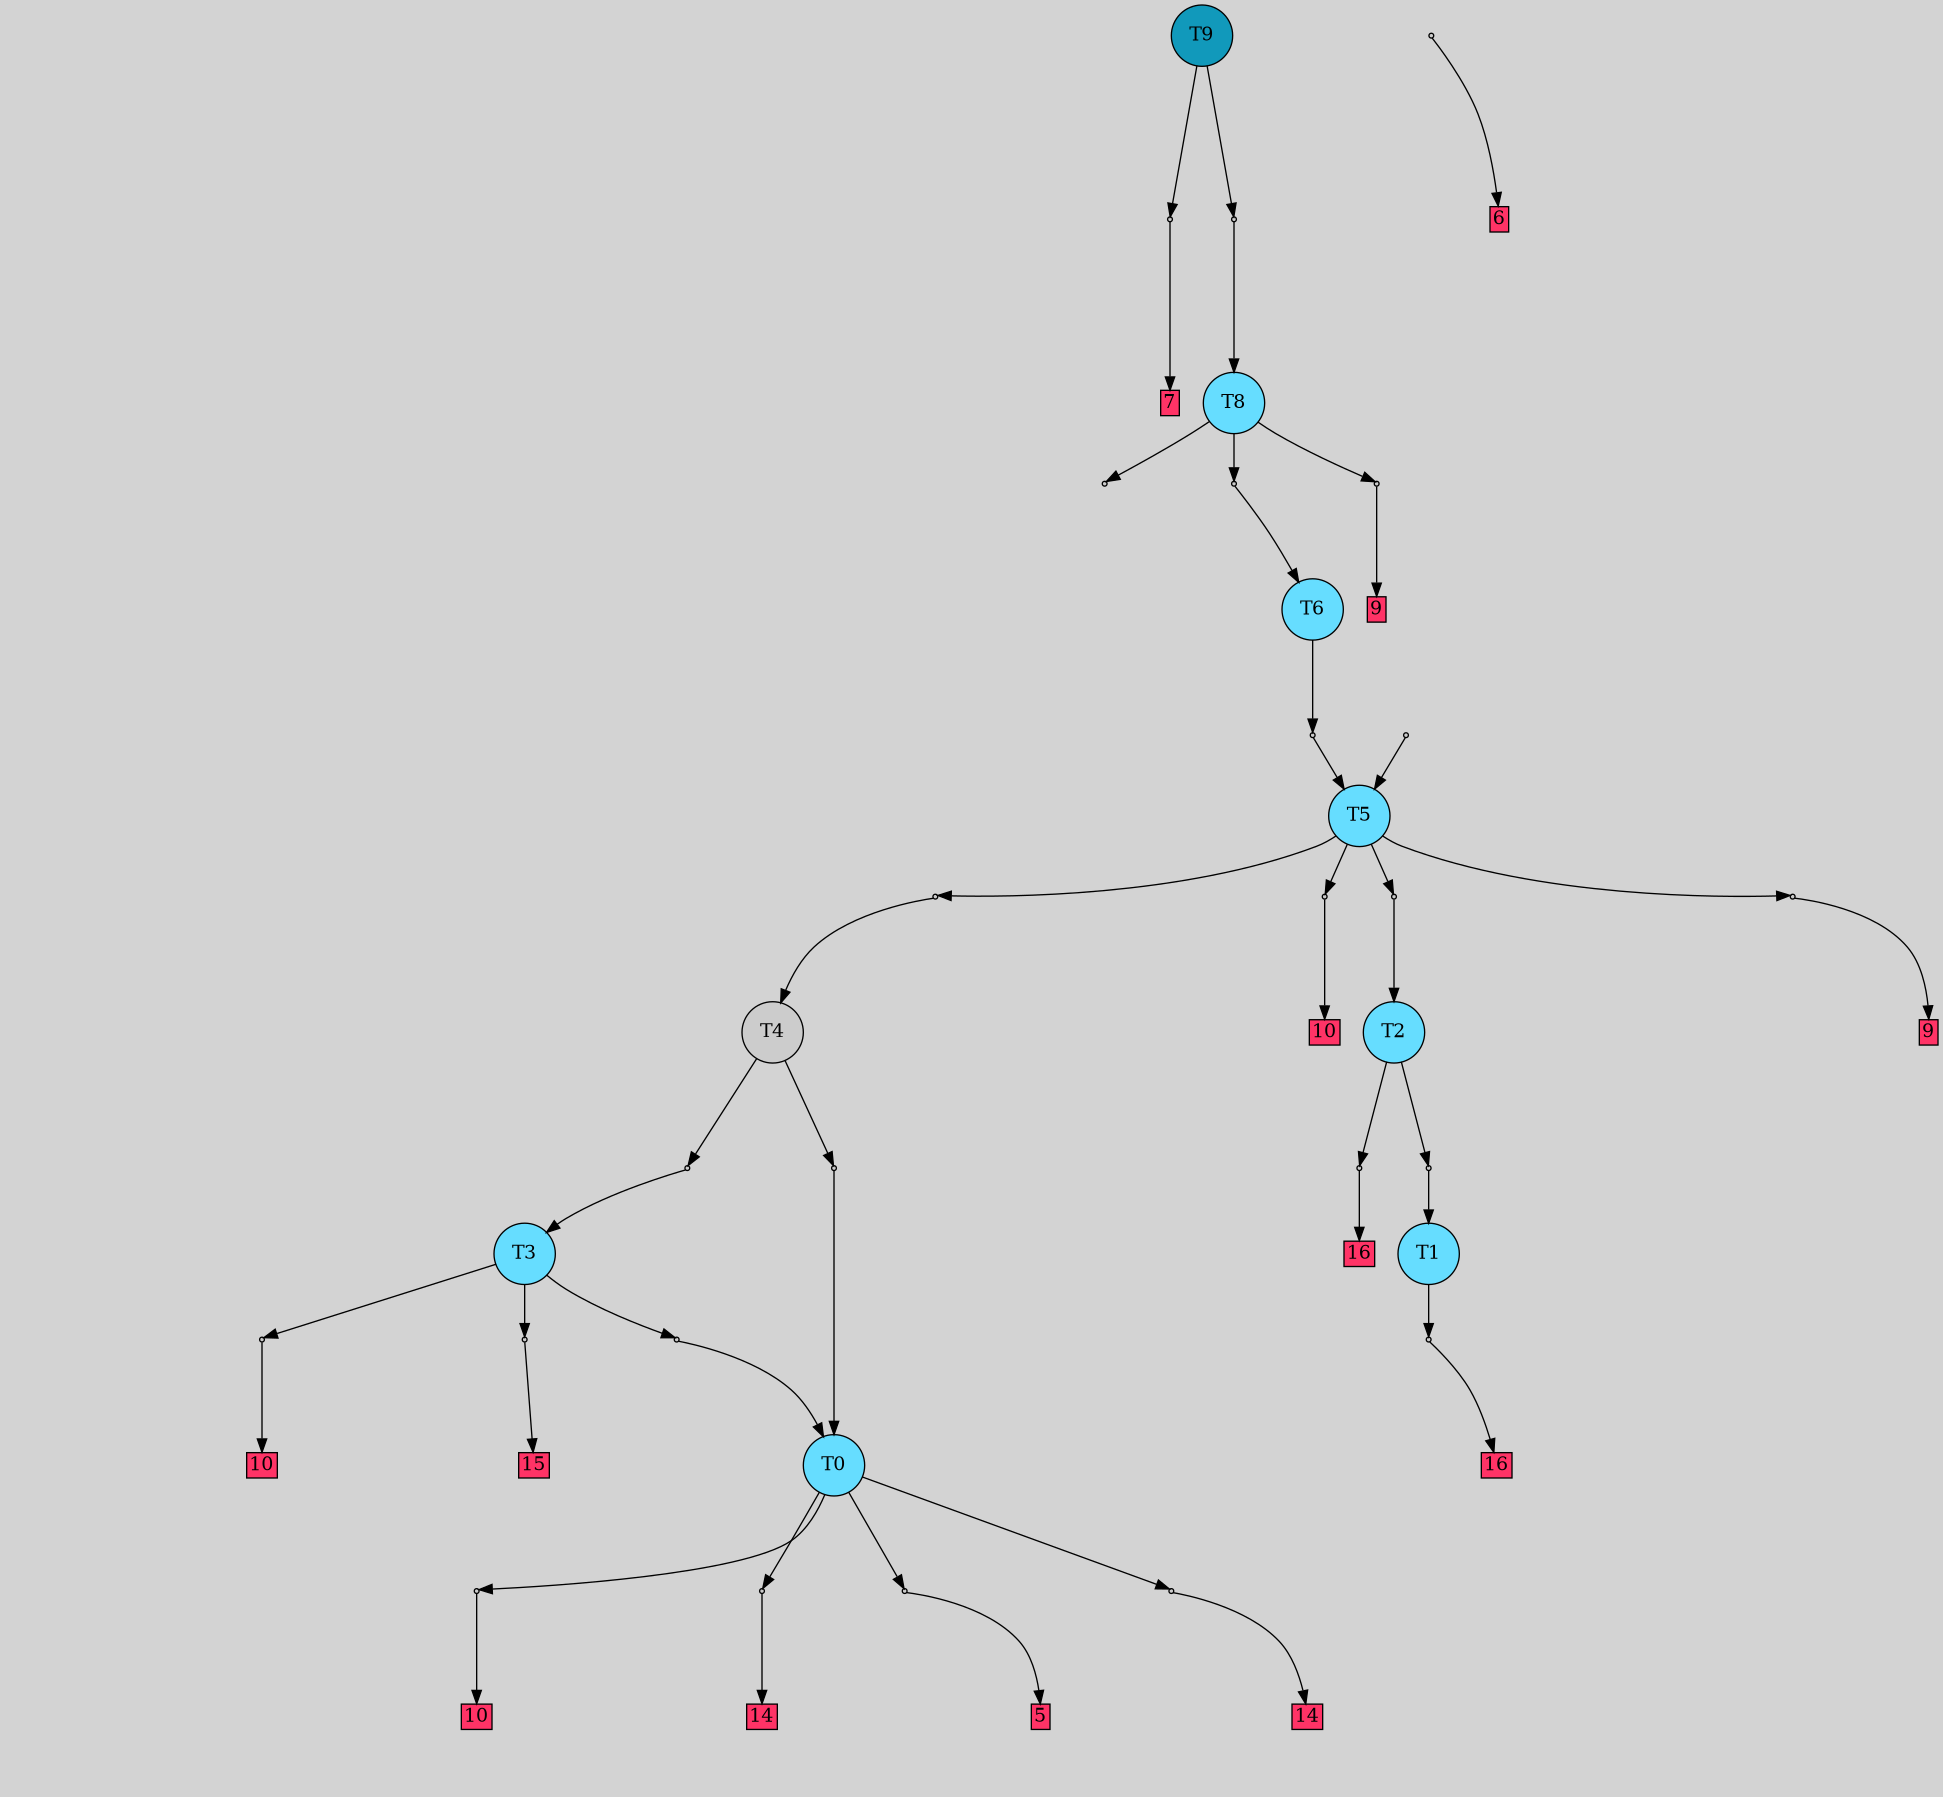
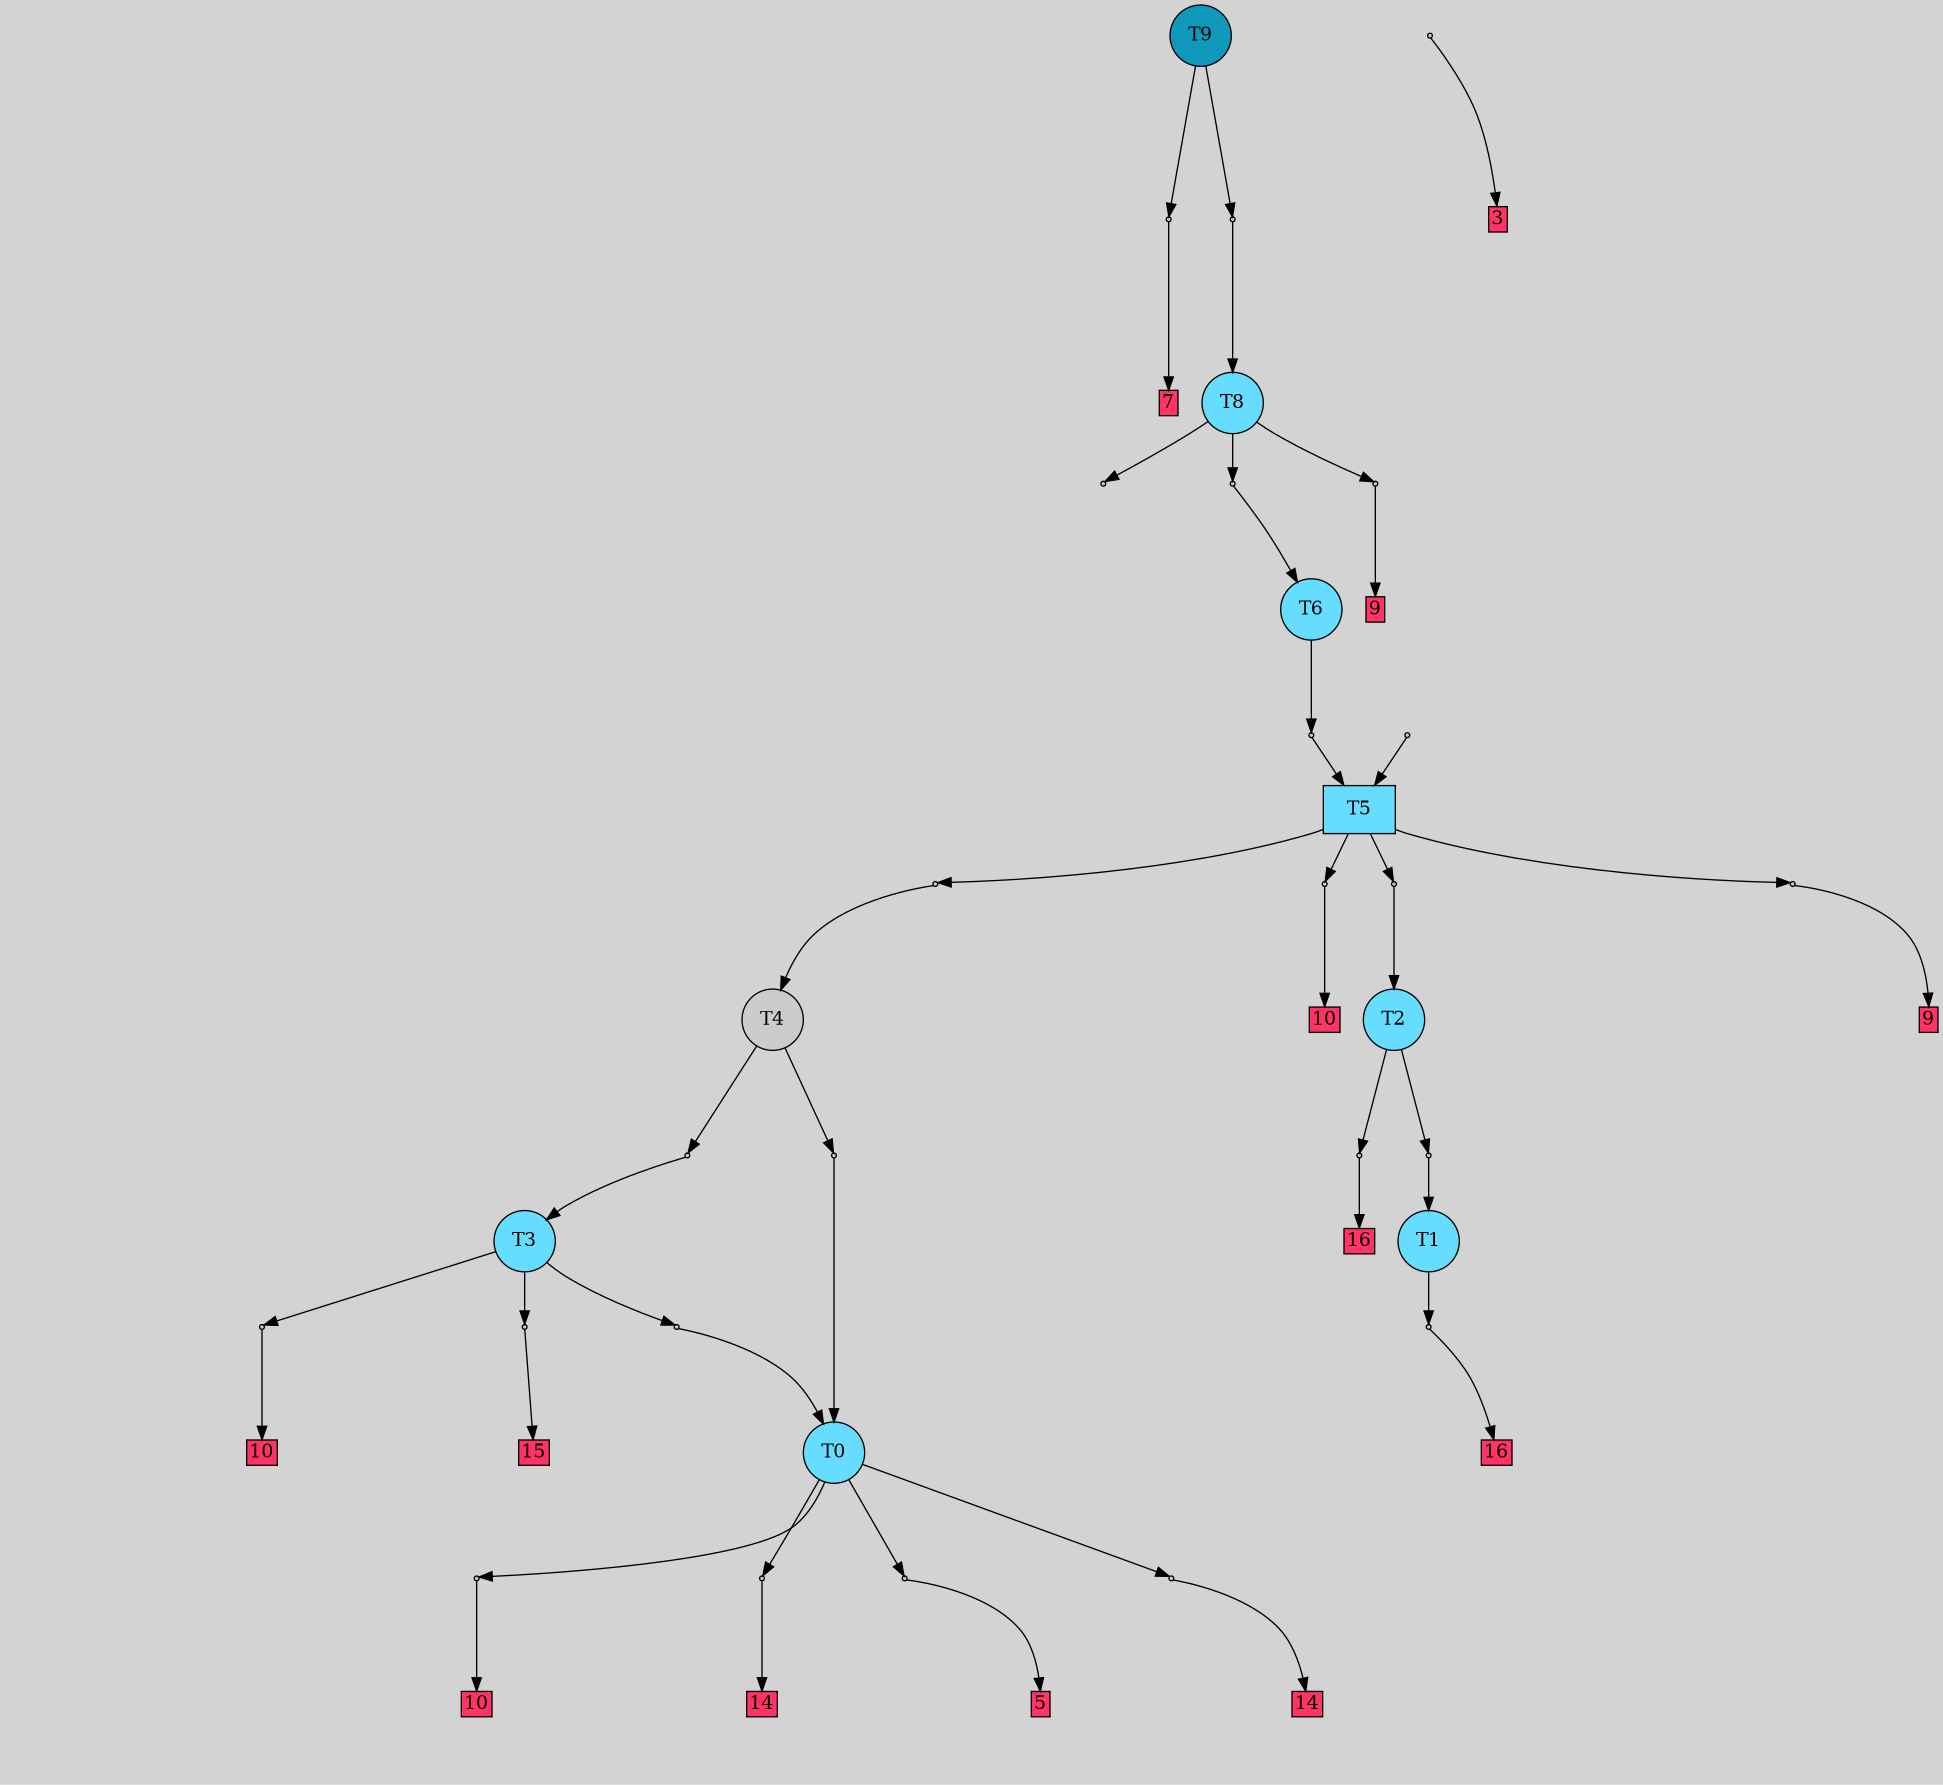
  digraph {
    bgcolor=lightgray
    node [fillcolor="#cccccc" shape=box style=filled]
    T9 [fillcolor="#1199bb" shape=circle]
    P22 [shape=point]
    P23 [shape=point]
    T0 [fillcolor="#66ddff" shape=circle]
    P0 [shape=point]
    P1 [shape=point]
    P2 [shape=point]
    P3 [shape=point]
    n9 [label="4|1&1|77#1|1022&#92;n1|5&1|807#0|193&#92;n1|1&0|389#1|1148&#92;n7|2&0|97#1|1140&#92;n6|4&1|202#0|1096&#92;n2|5&0|514#0|60&#92;n1|0&1|196#0|533&#92;n" style=invis fillcolor=""]
    n10 [fillcolor="#ff3366" height=0 label=10 margin=0.03 width=0]
    n11 [label="4|0&1|1156#1|610&#92;n" style=invis fillcolor=""]
    n12 [fillcolor="#ff3366" height=0 label=14 margin=0.03 width=0]
    n13 [label="7|0&1|196#1|1168&#92;n" style=invis fillcolor=""]
    n14 [fillcolor="#ff3366" height=0 label=5 margin=0.03 width=0]
    n15 [label="7|0&1|666#1|118&#92;n" style=invis fillcolor=""]
    n16 [fillcolor="#ff3366" height=0 label=14 margin=0.03 width=0]
    T1 [fillcolor="#66ddff" shape=circle]
    P4 [shape=point]
    n19 [label="0|0&1|245#1|547&#92;n" style=invis fillcolor=""]
    n20 [fillcolor="#ff3366" height=0 label=16 margin=0.03 width=0]
    T2 [fillcolor="#66ddff" shape=circle]
    P5 [shape=point]
    P6 [shape=point]
    n24 [label="0|0&1|245#1|547&#92;n" style=invis fillcolor=""]
    n25 [fillcolor="#ff3366" height=0 label=16 margin=0.03 width=0]
    n26 [label="1|5&1|90#1|1256&#92;n7|0&0|1181#1|211&#92;n" style=invis fillcolor=""]
    T3 [fillcolor="#66ddff" shape=circle]
    P7 [shape=point]
    P8 [shape=point]
    P9 [shape=point]
    n31 [label="2|0&1|1308#1|410&#92;n" style=invis fillcolor=""]
    n32 [label="7|5&1|1025#0|1033&#92;n5|0&0|493#1|747&#92;n0|5&0|1208#1|957&#92;n1|1&0|389#1|1148&#92;n7|2&0|97#1|1140&#92;n2|5&0|514#0|153&#92;n1|0&1|196#0|533&#92;n" style=invis fillcolor=""]
    n33 [fillcolor="#ff3366" height=0 label=10 margin=0.03 width=0]
    n34 [label="7|1&1|705#0|266&#92;n2|3&1|679#0|273&#92;n2|4&1|143#1|284&#92;n2|0&0|332#0|499&#92;n" style=invis fillcolor=""]
    n35 [fillcolor="#ff3366" height=0 label=15 margin=0.03 width=0]
    T4 [shape=circle]
    P10 [shape=point]
    P11 [shape=point]
    n39 [label="3|6&1|1332#0|1143&#92;n0|0&1|245#1|547&#92;n0|0&0|326#0|832&#92;n" style=invis fillcolor=""]
    n40 [label="7|3&1|936#0|250&#92;n1|3&1|1020#0|347&#92;n7|0&0|475#0|1030&#92;n" style=invis fillcolor=""]
-   T5 [fillcolor="#66ddff" shape=circle]
+   T5 [fillcolor="#66ddff"]
    P12 [shape=point]
    P13 [shape=point]
    P14 [shape=point]
    P15 [shape=point]
    n46 [label="6|0&1|1050#0|1146&#92;n3|6&1|1332#0|544&#92;n0|0&1|245#1|547&#92;n0|0&0|326#0|832&#92;n" style=invis fillcolor=""]
    n47 [label="7|5&1|1025#0|1033&#92;n1|1&0|389#1|1148&#92;n7|2&0|97#1|1140&#92;n2|5&0|514#0|153&#92;n1|0&1|196#0|533&#92;n" style=invis fillcolor=""]
    n48 [fillcolor="#ff3366" height=0 label=10 margin=0.03 width=0]
    n49 [label="2|5&0|1302#1|1316&#92;n6|5&0|709#0|1330&#92;n7|0&1|1142#1|746&#92;n6|1&0|1144#0|1058&#92;n0|7&0|1009#1|57&#92;n2|7&0|37#0|455&#92;n7|1&0|1239#0|650&#92;n6|0&0|505#1|464&#92;n" style=invis fillcolor=""]
    n50 [label="0|4&1|553#1|970&#92;n3|5&1|1251#0|900&#92;n2|1&1|180#1|710&#92;n3|5&0|225#0|733&#92;n6|0&1|994#1|1082&#92;n2|2&0|88#1|947&#92;n3|0&0|693#0|314&#92;n" style=invis fillcolor=""]
    n51 [fillcolor="#ff3366" height=0 label=9 margin=0.03 width=0]
    T6 [fillcolor="#66ddff" shape=circle]
    P16 [shape=point]
    n54 [label="3|0&1|1017#0|592&#92;n" style=invis fillcolor=""]
    P17 [shape=point]
    n56 [label="3|0&1|1017#0|720&#92;n" style=invis fillcolor=""]
    P18 [shape=point]
    n58 [label="6|3&0|528#0|167&#92;n0|3&0|707#1|201&#92;n4|7&0|299#1|1146&#92;n3|7&1|870#0|391&#92;n6|7&0|503#1|754&#92;n2|6&0|543#1|1027&#92;n4|4&1|257#1|154&#92;n2|2&0|1292#0|918&#92;n6|4&0|10#1|771&#92;n2|0&0|4#1|800&#92;n" style=invis fillcolor=""]
-   n59 [fillcolor="#ff3366" height=0 label=6 margin=0.03 width=0]
+   n59 [fillcolor="#ff3366" height=0 label=3 margin=0.03 width=0]
    T8 [fillcolor="#66ddff" shape=circle]
    P19 [shape=point]
    P20 [shape=point]
    P21 [shape=point]
    n64 [label="6|2&1|418#1|1333&#92;n6|2&0|658#0|891&#92;n2|5&0|754#0|1066&#92;n6|5&0|709#0|1330&#92;n2|2&1|636#0|1293&#92;n7|1&0|1210#0|650&#92;n6|0&0|505#1|464&#92;n" style=invis fillcolor=""]
    n65 [label="7|3&1|686#0|754&#92;n7|0&0|379#1|1006&#92;n" style=invis fillcolor=""]
    n66 [label="6|7&1|642#0|863&#92;n7|4&1|557#0|1099&#92;n0|3&0|660#0|111&#92;n7|0&0|371#1|1306&#92;n7|4&1|299#0|1252&#92;n7|6&0|664#0|748&#92;n0|0&0|294#0|276&#92;n" style=invis fillcolor=""]
    n67 [fillcolor="#ff3366" height=0 label=9 margin=0.03 width=0]
    n68 [label="7|0&1|562#0|1103&#92;n" style=invis fillcolor=""]
    n69 [fillcolor="#ff3366" height=0 label=7 margin=0.03 width=0]
    n70 [label="7|0&1|120#1|428&#92;n" style=invis fillcolor=""]
    subgraph sub_1 {
      rank=same
      T9
    }
    T9 -> P22
    T9 -> P23
    P22 -> n68 [style=invis]
    P22 -> n69
    P23 -> T8
    P23 -> n70 [style=invis]
    T0 -> P0
    T0 -> P1
    T0 -> P2
    T0 -> P3
    P0 -> n9 [style=invis]
    P0 -> n10
    P1 -> n11 [style=invis]
    P1 -> n12
    P2 -> n13 [style=invis]
    P2 -> n14
    P3 -> n15 [style=invis]
    P3 -> n16
    T1 -> P4
    P4 -> n19 [style=invis]
    P4 -> n20
    T2 -> P5
    T2 -> P6
    P5 -> n24 [style=invis]
    P5 -> n25
    P6 -> T1
    P6 -> n26 [style=invis]
    T3 -> P7
    T3 -> P8
    T3 -> P9
    P7 -> T0
    P7 -> n31 [style=invis]
    P8 -> n32 [style=invis]
    P8 -> n33
    P9 -> n34 [style=invis]
    P9 -> n35
    T4 -> P10
    T4 -> P11
    P10 -> T3
    P10 -> n39 [style=invis]
    P11 -> T0
    P11 -> n40 [style=invis]
    T5 -> P12
    T5 -> P13
    T5 -> P14
    T5 -> P15
    P12 -> T4
    P12 -> n46 [style=invis]
    P13 -> n47 [style=invis]
    P13 -> n48
    P14 -> T2
    P14 -> n49 [style=invis]
    P15 -> n50 [style=invis]
    P15 -> n51
    T6 -> P16
    P16 -> T5
    P16 -> n54 [style=invis]
    P17 -> T5
    P17 -> n56 [style=invis]
    P18 -> n58 [style=invis]
    P18 -> n59
    T8 -> P19
    T8 -> P20
    T8 -> P21
    P19 -> n64 [style=invis]
    P20 -> T6
    P20 -> n65 [style=invis]
    P21 -> n66 [style=invis]
    P21 -> n67
  }
